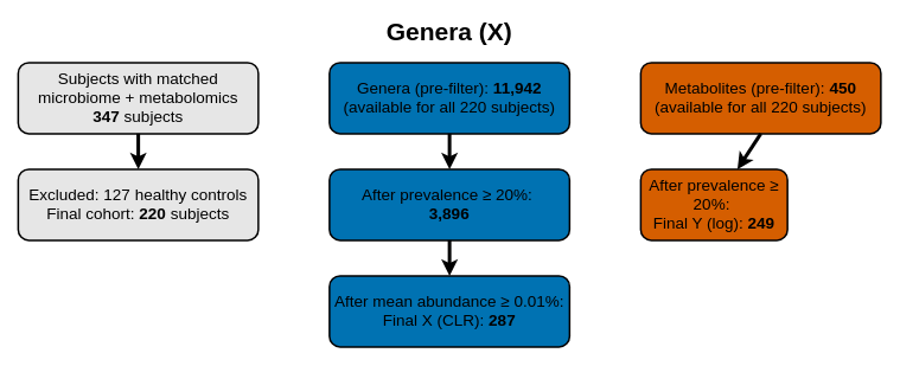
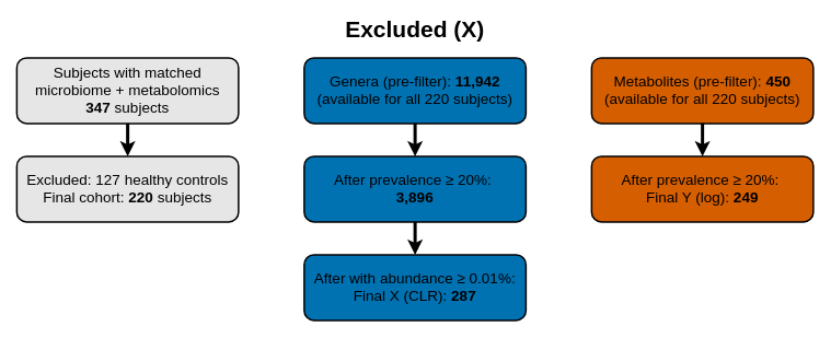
  <mxCell id="0" />
  <mxCell id="1" parent="0" />
  <mxCell id="2" value="&lt;font style=&quot;font-size: 18px;&quot;&gt;Subjects with matched&lt;/font&gt;&lt;div&gt;&lt;span style=&quot;font-size: 18px;&quot;&gt;microbiome + metabolomics&lt;/span&gt;&lt;/div&gt;&lt;div&gt;&lt;span style=&quot;font-size: 18px;&quot;&gt;&lt;b&gt;347&lt;/b&gt; subjects&lt;/span&gt;&lt;/div&gt;" style="rounded=1;whiteSpace=wrap;html=1;strokeWidth=2;fillColor=#E6E6E6;" parent="1" vertex="1"><mxGeometry x="20" y="70" width="270" height="80" as="geometry" /></mxCell>
  <mxCell id="3" value="&lt;span style=&quot;font-size: 18px;&quot;&gt;Excluded: 127 healthy controls&lt;/span&gt;&lt;div&gt;&lt;span style=&quot;font-size: 18px;&quot;&gt;Final cohort:&amp;nbsp;&lt;/span&gt;&lt;span style=&quot;font-size: 18px; background-color: transparent; color: light-dark(rgb(0, 0, 0), rgb(255, 255, 255));&quot;&gt;&lt;b&gt;220&lt;/b&gt; subjects&lt;br&gt;&lt;/span&gt;&lt;/div&gt;" style="rounded=1;whiteSpace=wrap;html=1;strokeWidth=2;fillColor=#E6E6E6;" parent="1" vertex="1"><mxGeometry x="20" y="190" width="270" height="80" as="geometry" /></mxCell>
  <mxCell id="4" value="" style="endArrow=classic;html=1;rounded=0;exitX=0.5;exitY=1;exitDx=0;exitDy=0;strokeWidth=4;" parent="1" source="2" target="3" edge="1"><mxGeometry width="50" height="50" relative="1" as="geometry"><mxPoint x="350" y="250" as="sourcePoint" /><mxPoint x="400" y="200" as="targetPoint" /></mxGeometry></mxCell>
  <mxCell id="5" value="&lt;span style=&quot;font-size: 18px;&quot;&gt;Genera (pre-filter): &lt;b&gt;11,942&lt;/b&gt;&lt;br&gt;(available for all 220 subjects)&lt;/span&gt;" style="rounded=1;whiteSpace=wrap;html=1;strokeWidth=2;fillColor=#0072B2;strokeColor=#000000;" parent="1" vertex="1"><mxGeometry x="370" y="70" width="270" height="80" as="geometry" /></mxCell>
- <mxCell id="6" value="&lt;font style=&quot;font-size: 28px;&quot;&gt;&lt;b style=&quot;&quot;&gt;Genera (X)&lt;/b&gt;&lt;/font&gt;" style="text;html=1;align=center;verticalAlign=middle;whiteSpace=wrap;rounded=0;" parent="1" vertex="1"><mxGeometry x="370" y="20" width="270" height="30" as="geometry" /></mxCell>
+ <mxCell id="6" value="&lt;font style=&quot;font-size: 28px;&quot;&gt;&lt;b style=&quot;&quot;&gt;Excluded (X)&lt;/b&gt;&lt;/font&gt;" style="text;html=1;align=center;verticalAlign=middle;whiteSpace=wrap;rounded=0;" parent="1" vertex="1"><mxGeometry x="370" y="20" width="270" height="30" as="geometry" /></mxCell>
  <mxCell id="7" value="&lt;div&gt;&lt;span style=&quot;background-color: transparent;&quot;&gt;&lt;span style=&quot;font-size: 18px;&quot;&gt;After prevalence ≥ 20%:&amp;nbsp;&lt;/span&gt;&lt;/span&gt;&lt;/div&gt;&lt;div&gt;&lt;span style=&quot;font-size: 18px;&quot;&gt;&lt;b&gt;3,896&lt;/b&gt;&lt;/span&gt;&lt;/div&gt;" style="rounded=1;whiteSpace=wrap;html=1;strokeWidth=2;fillColor=#0072B2;" parent="1" vertex="1"><mxGeometry x="370" y="190" width="270" height="80" as="geometry" /></mxCell>
  <mxCell id="8" value="" style="endArrow=classic;html=1;rounded=0;exitX=0.5;exitY=1;exitDx=0;exitDy=0;strokeWidth=4;" parent="1" target="7" edge="1"><mxGeometry width="50" height="50" relative="1" as="geometry"><mxPoint x="505" y="150" as="sourcePoint" /><mxPoint x="750" y="200" as="targetPoint" /></mxGeometry></mxCell>
- <mxCell id="9" value="&lt;div&gt;&lt;span style=&quot;background-color: transparent;&quot;&gt;&lt;font style=&quot;font-size: 18px;&quot;&gt;After mean abundance ≥ 0.01%: Final X (CLR):&amp;nbsp;&lt;b&gt;287&lt;/b&gt;&lt;/font&gt;&lt;/span&gt;&lt;/div&gt;" style="rounded=1;whiteSpace=wrap;html=1;strokeWidth=2;fillColor=#0072B2;" parent="1" vertex="1"><mxGeometry x="370" y="310" width="270" height="80" as="geometry" /></mxCell>
+ <mxCell id="9" value="&lt;div&gt;&lt;span style=&quot;background-color: transparent;&quot;&gt;&lt;font style=&quot;font-size: 18px;&quot;&gt;After with abundance ≥ 0.01%: Final X (CLR):&amp;nbsp;&lt;b&gt;287&lt;/b&gt;&lt;/font&gt;&lt;/span&gt;&lt;/div&gt;" style="rounded=1;whiteSpace=wrap;html=1;strokeWidth=2;fillColor=#0072B2;" parent="1" vertex="1"><mxGeometry x="370" y="310" width="270" height="80" as="geometry" /></mxCell>
  <mxCell id="10" value="" style="endArrow=classic;html=1;rounded=0;exitX=0.5;exitY=1;exitDx=0;exitDy=0;strokeWidth=4;" parent="1" target="9" edge="1"><mxGeometry width="50" height="50" relative="1" as="geometry"><mxPoint x="505" y="270" as="sourcePoint" /><mxPoint x="750" y="320" as="targetPoint" /></mxGeometry></mxCell>
  <mxCell id="11" value="&lt;span style=&quot;font-size: 18px;&quot;&gt;Metabolites (pre-filter): &lt;b&gt;450&lt;/b&gt;&lt;br&gt;(available for all 220 subjects)&lt;/span&gt;" style="rounded=1;whiteSpace=wrap;html=1;strokeWidth=2;fillColor=#D55E00;" parent="1" vertex="1"><mxGeometry x="720" y="70" width="270" height="80" as="geometry" /></mxCell>
- <mxCell id="12" value="&lt;div&gt;&lt;span style=&quot;background-color: transparent;&quot;&gt;&lt;span style=&quot;font-size: 18px;&quot;&gt;After prevalence ≥ 20%:&amp;nbsp;&lt;/span&gt;&lt;/span&gt;&lt;/div&gt;&lt;div&gt;&lt;span style=&quot;background-color: transparent;&quot;&gt;&lt;span style=&quot;font-size: 18px;&quot;&gt;Final Y (log):&lt;b&gt; 249&lt;/b&gt;&lt;/span&gt;&lt;/span&gt;&lt;/div&gt;" style="rounded=1;whiteSpace=wrap;html=1;strokeWidth=2;fillColor=#D55E00;" parent="1" vertex="1"><mxGeometry x="720" y="190" width="165" height="80" as="geometry" /></mxCell>
+ <mxCell id="12" value="&lt;div&gt;&lt;span style=&quot;background-color: transparent;&quot;&gt;&lt;span style=&quot;font-size: 18px;&quot;&gt;After prevalence ≥ 20%:&amp;nbsp;&lt;/span&gt;&lt;/span&gt;&lt;/div&gt;&lt;div&gt;&lt;span style=&quot;background-color: transparent;&quot;&gt;&lt;span style=&quot;font-size: 18px;&quot;&gt;Final Y (log):&lt;b&gt; 249&lt;/b&gt;&lt;/span&gt;&lt;/span&gt;&lt;/div&gt;" style="rounded=1;whiteSpace=wrap;html=1;strokeWidth=2;fillColor=#D55E00;" parent="1" vertex="1"><mxGeometry x="720" y="190" width="270" height="80" as="geometry" /></mxCell>
  <mxCell id="13" value="" style="endArrow=classic;html=1;rounded=0;exitX=0.5;exitY=1;exitDx=0;exitDy=0;strokeWidth=4;" parent="1" target="12" edge="1"><mxGeometry width="50" height="50" relative="1" as="geometry"><mxPoint x="855" y="150" as="sourcePoint" /><mxPoint x="1100" y="200" as="targetPoint" /></mxGeometry></mxCell>
